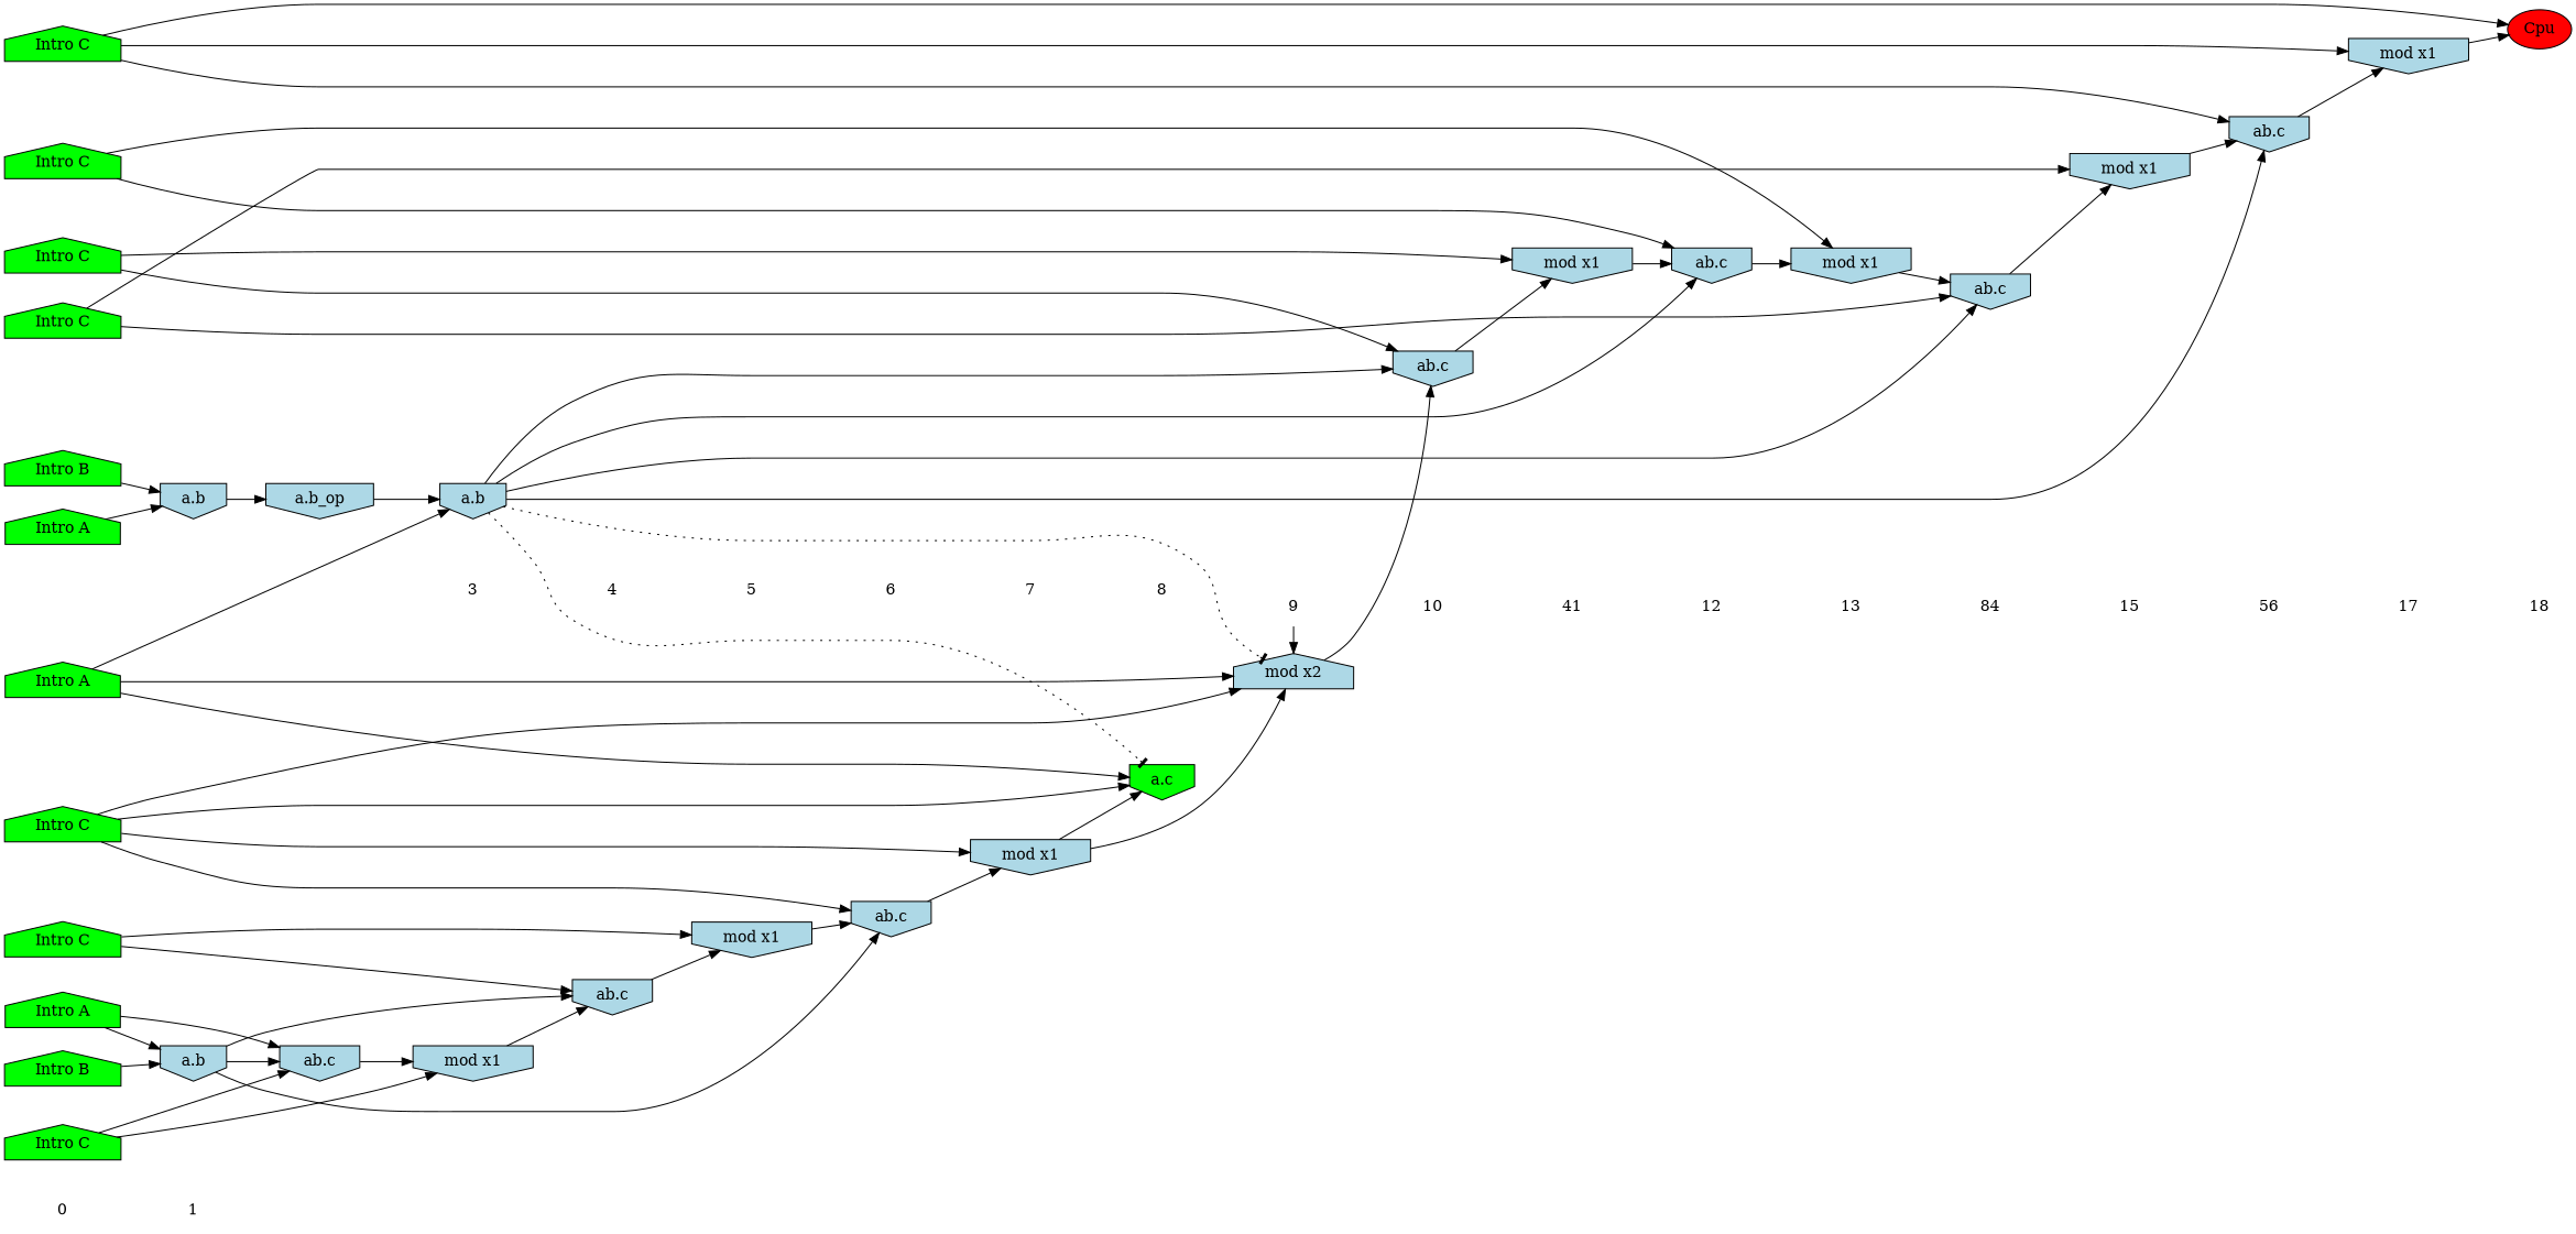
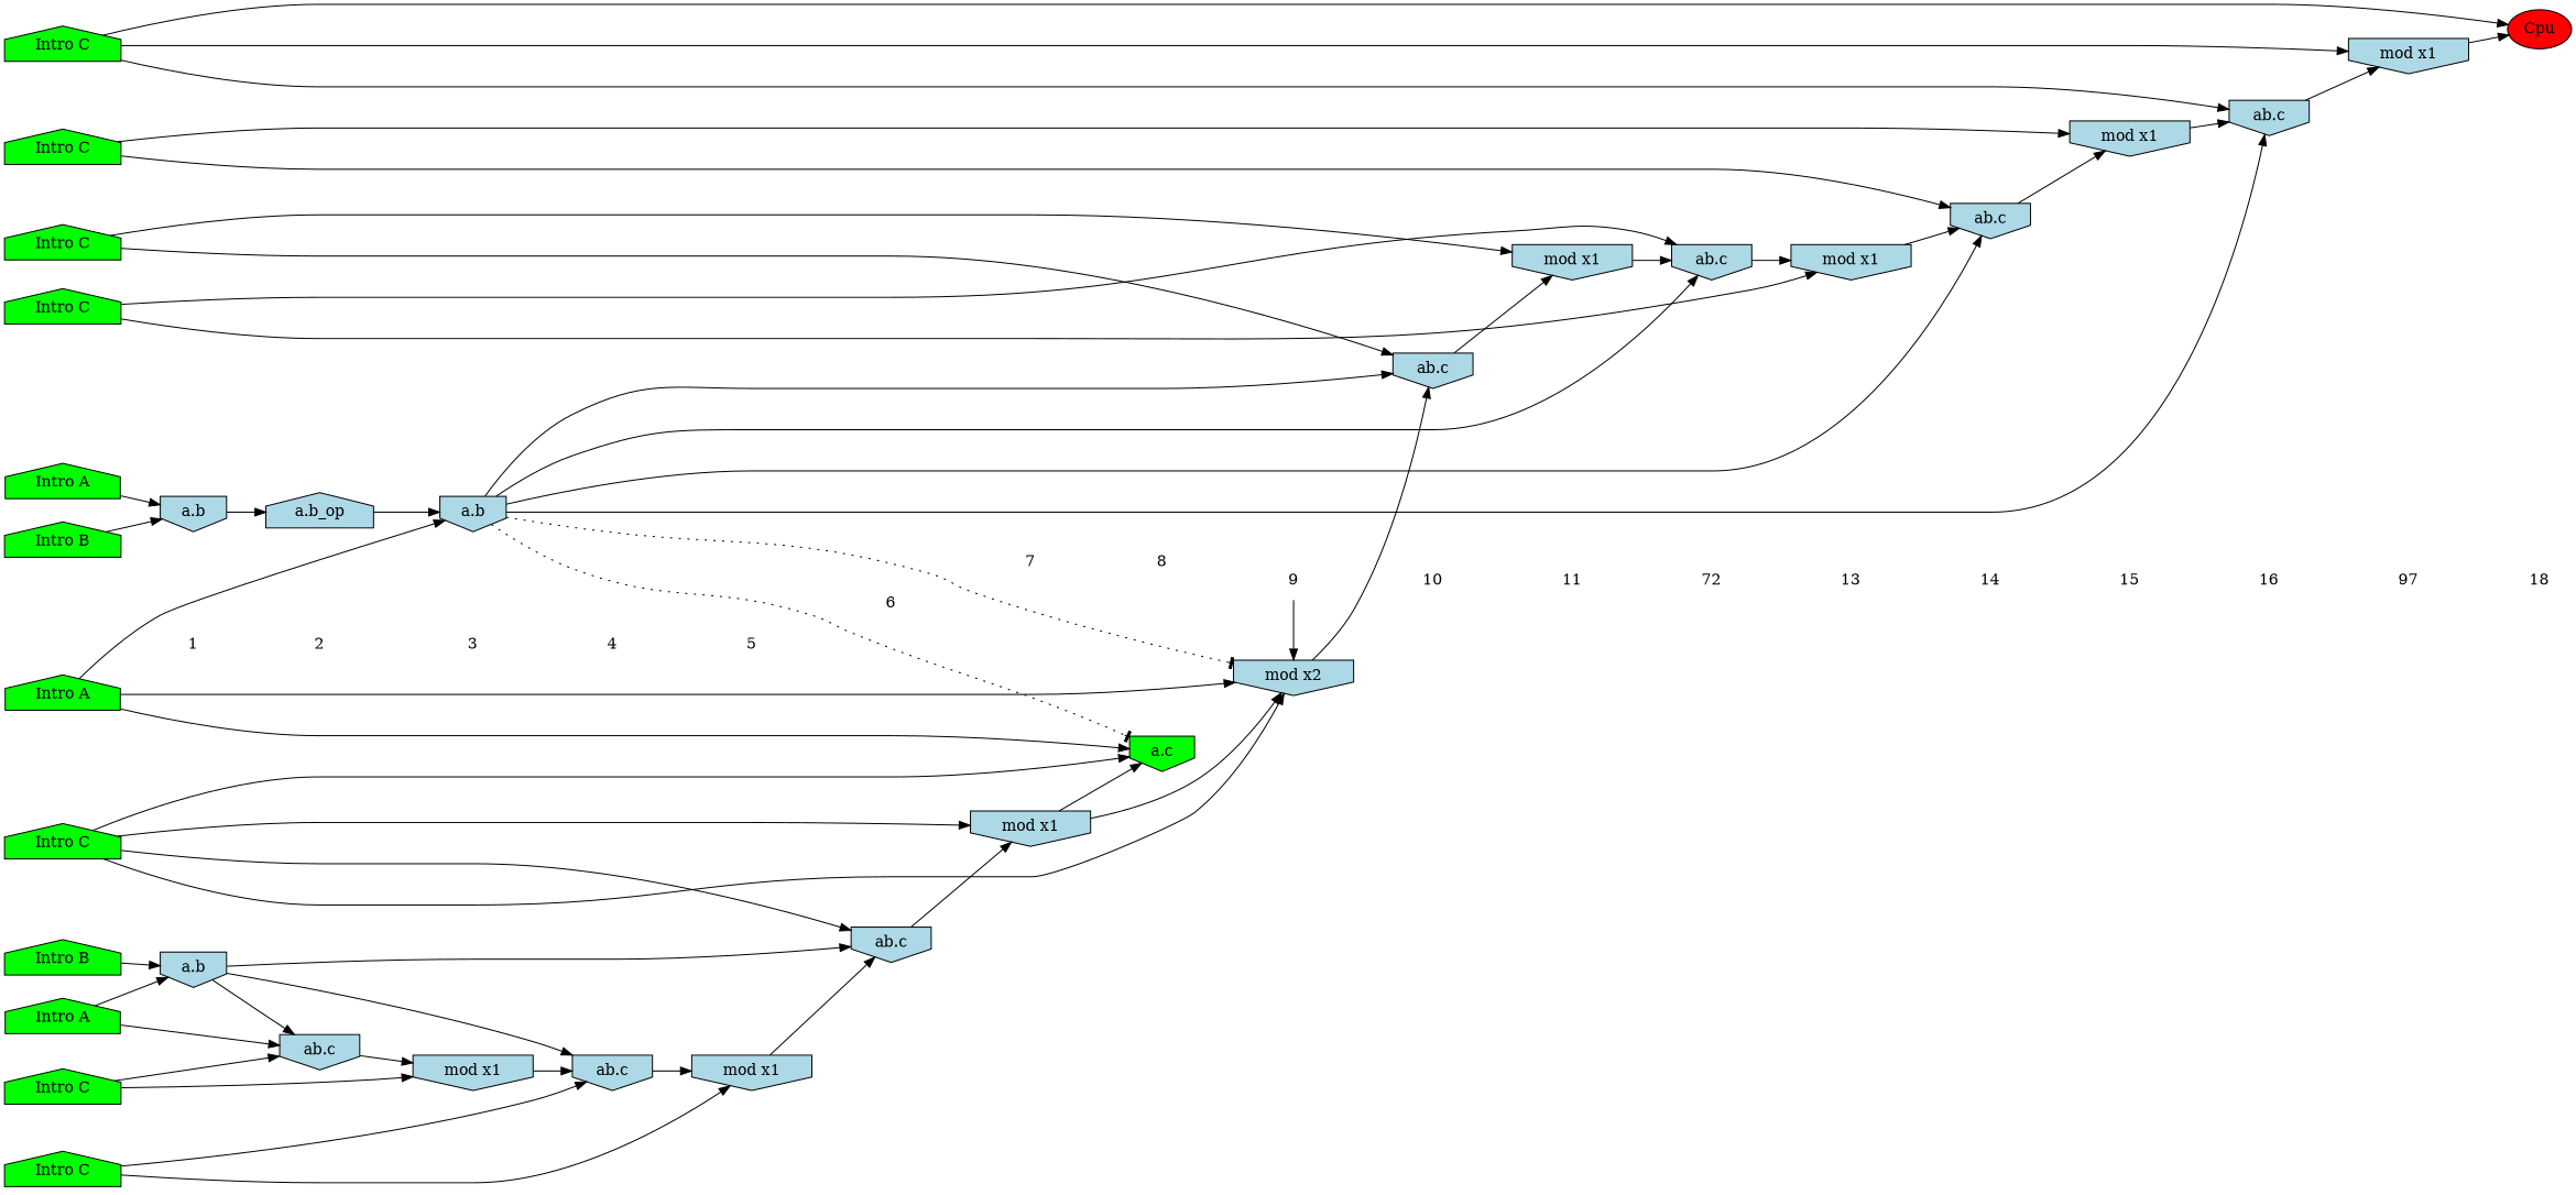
  digraph {
    rankdir=LR
    ranksep=.5
    node [shape=invhouse style=filled]
-   0 [shape=plaintext style=""]
    n2 [fillcolor=green label="Intro A" shape=house]
    n3 [fillcolor=green label="Intro A" shape=house]
    n4 [fillcolor=green label="Intro B" shape=house]
    n5 [fillcolor=green label="Intro B" shape=house]
    n6 [fillcolor=green label="Intro A" shape=house]
    n7 [fillcolor=green label="Intro C" shape=house]
    n8 [fillcolor=green label="Intro C" shape=house]
    n9 [fillcolor=green label="Intro C" shape=house]
    n10 [fillcolor=green label="Intro C" shape=house]
    n11 [fillcolor=green label="Intro C" shape=house]
    n12 [fillcolor=green label="Intro C" shape=house]
    n13 [fillcolor=green label="Intro C" shape=house]
    1 [shape=plaintext style=""]
    n15 [fillcolor=lightblue label="a.b"]
    n16 [fillcolor=lightblue label="a.b"]
+   2 [shape=plaintext style=""]
    n18 [fillcolor=lightblue label="ab.c"]
-   n19 [fillcolor=lightblue label="a.b_op"]
+   n19 [fillcolor=lightblue label="a.b_op" shape=house]
    3 [shape=plaintext style=""]
    n21 [fillcolor=lightblue label="mod x1"]
    n22 [fillcolor=lightblue label="a.b"]
    4 [shape=plaintext style=""]
    n24 [fillcolor=lightblue label="ab.c"]
    5 [shape=plaintext style=""]
    n26 [fillcolor=lightblue label="mod x1"]
    6 [shape=plaintext style=""]
    n28 [fillcolor=lightblue label="ab.c"]
    7 [shape=plaintext style=""]
    n30 [fillcolor=lightblue label="mod x1"]
    8 [shape=plaintext style=""]
    n32 [fillcolor=green label="a.c"]
    9 [shape=plaintext style=""]
-   n34 [fillcolor=lightblue label="mod x2" shape=house]
+   n34 [fillcolor=lightblue label="mod x2"]
    10 [shape=plaintext style=""]
    n36 [fillcolor=lightblue label="ab.c"]
-   11 [shape=plaintext label=41 style=""]
+   11 [shape=plaintext style=""]
    n38 [fillcolor=lightblue label="mod x1"]
-   12 [shape=plaintext style=""]
+   12 [shape=plaintext label=72 style=""]
    n40 [fillcolor=lightblue label="ab.c"]
    13 [shape=plaintext style=""]
    n42 [fillcolor=lightblue label="mod x1"]
-   14 [shape=plaintext label=84 style=""]
+   14 [shape=plaintext style=""]
    n44 [fillcolor=lightblue label="ab.c"]
    15 [shape=plaintext style=""]
    n46 [fillcolor=lightblue label="mod x1"]
-   16 [shape=plaintext label=56 style=""]
+   16 [shape=plaintext style=""]
    n48 [fillcolor=lightblue label="ab.c"]
-   17 [shape=plaintext style=""]
+   17 [shape=plaintext label=97 style=""]
    n50 [fillcolor=lightblue label="mod x1"]
    18 [shape=plaintext style=""]
    n52 [fillcolor=red label=Cpu shape=""]
    subgraph sub_1 {
      rank=same
-     0
      n2
      n3
      n4
      n5
      n6
      n7
      n8
      n9
      n10
      n11
      n12
      n13
    }
    subgraph sub_2 {
      rank=same
      1
      n15
      n16
    }
    subgraph sub_3 {
      rank=same
+     2
      n18
      n19
    }
    subgraph sub_4 {
      rank=same
      3
      n21
      n22
    }
    subgraph sub_5 {
      rank=same
      4
      n24
    }
    subgraph sub_6 {
      rank=same
      5
      n26
    }
    subgraph sub_7 {
      rank=same
      6
      n28
    }
    subgraph sub_8 {
      rank=same
      7
      n30
    }
    subgraph sub_9 {
      rank=same
      8
      n32
    }
    subgraph sub_10 {
      rank=same
      9
      n34
    }
    subgraph sub_11 {
      rank=same
      10
      n36
    }
    subgraph sub_12 {
      rank=same
      11
      n38
    }
    subgraph sub_13 {
      rank=same
      12
      n40
    }
    subgraph sub_14 {
      rank=same
      13
      n42
    }
    subgraph sub_15 {
      rank=same
      14
      n44
    }
    subgraph sub_16 {
      rank=same
      15
      n46
    }
    subgraph sub_17 {
      rank=same
      16
      n48
    }
    subgraph sub_18 {
      rank=same
      17
      n50
    }
    subgraph sub_19 {
      rank=same
      18
      n52
    }
-   0 -> 1 [style=invis]
    n2 -> n22
    n2 -> n32
    n2 -> n34
    n3 -> n16
    n4 -> n16
    n5 -> n15
    n6 -> n15
    n6 -> n18
    n7 -> n36
    n7 -> n38
    n8 -> n40
    n8 -> n42
    n9 -> n48
    n9 -> n50
    n9 -> n52
    n10 -> n18
    n10 -> n21
    n11 -> n44
    n11 -> n46
    n12 -> n24
    n12 -> n26
    n13 -> n28
    n13 -> n30
    n13 -> n32
    n13 -> n34
+   1 -> 2 [style=invis]
    n15 -> n18
    n15 -> n24
    n15 -> n28
    n16 -> n19
+   2 -> 3 [style=invis]
    n18 -> n21
    n19 -> n22
    3 -> 4 [style=invis]
    n21 -> n24
    n22 -> n32 [arrowhead=tee style=dotted]
    n22 -> n34 [arrowhead=tee style=dotted]
    n22 -> n36
    n22 -> n40
    n22 -> n44
    n22 -> n48
    4 -> 5 [style=invis]
    n24 -> n26
    5 -> 6 [style=invis]
    n26 -> n28
    6 -> 7 [style=invis]
    n28 -> n30
    7 -> 8 [style=invis]
    n30 -> n32
    n30 -> n34
    8 -> 9 [style=invis]
    9 -> n34
    9 -> 10 [style=invis]
    n34 -> n36
    10 -> 11 [style=invis]
    n36 -> n38
    11 -> 12 [style=invis]
    n38 -> n40
    12 -> 13 [style=invis]
    n40 -> n42
    13 -> 14 [style=invis]
    n42 -> n44
    14 -> 15 [style=invis]
    n44 -> n46
    15 -> 16 [style=invis]
    n46 -> n48
    16 -> 17 [style=invis]
    n48 -> n50
    17 -> 18 [style=invis]
    n50 -> n52
  }
